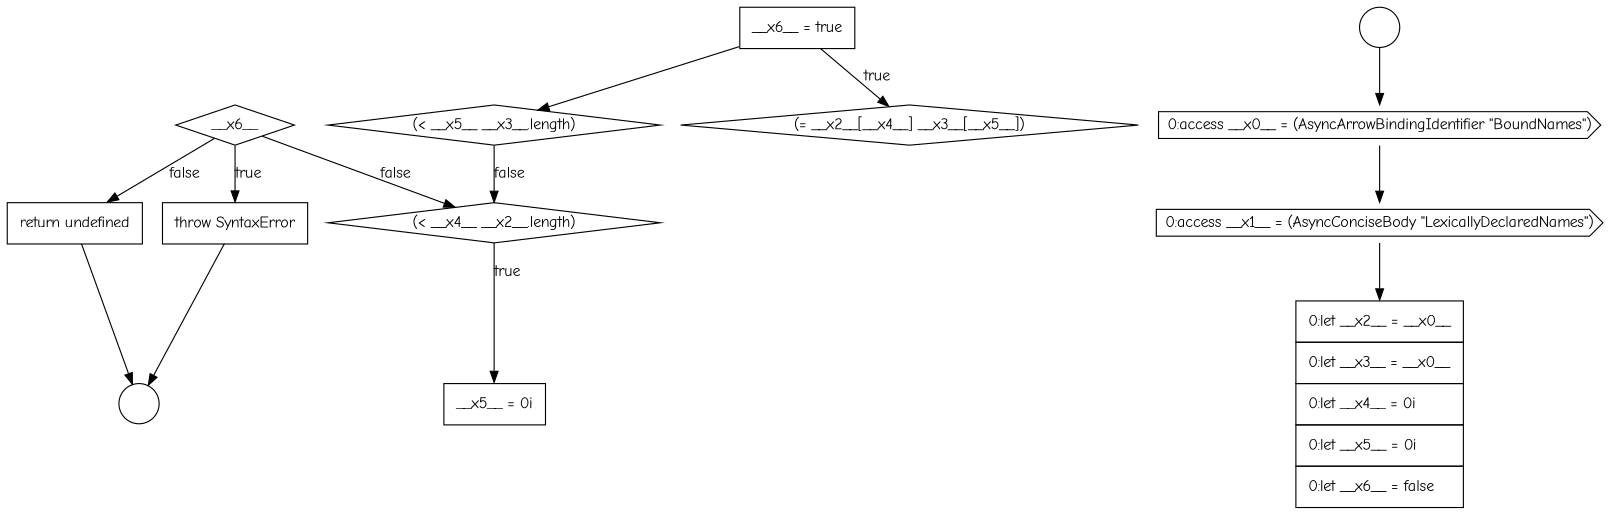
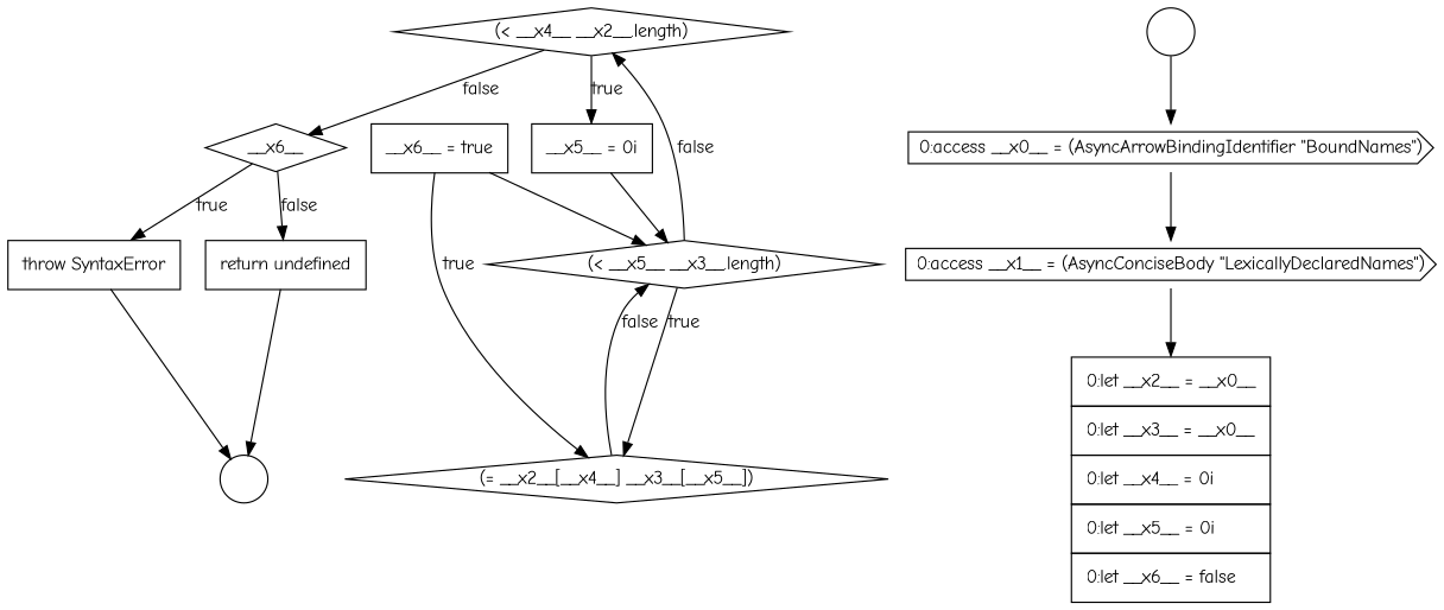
  digraph {
    fontname="Comic Neue"
    node [color=black fillcolor=white fontname="Comic Neue" shape=none style=filled]
    edge [color=black fontname="Comic Neue"]
    n1 [label=<<font color="black">(&lt; __x4__ __x2__.length)</font>> shape=diamond]
    n2 [label=<<font color="black">     <table border="0" cellborder="1" cellspacing="0" cellpadding="10">       <tr><td align="left">__x5__ = 0i</td></tr>     </table>   </font>> margin=0]
    n3 [label=<<font color="black">__x6__</font>> shape=diamond]
    n4 [label=<<font color="black">(&lt; __x5__ __x3__.length)</font>> shape=diamond]
    n5 [label=<<font color="black">     <table border="0" cellborder="1" cellspacing="0" cellpadding="10">       <tr><td align="left">return undefined</td></tr>     </table>   </font>> margin=0]
    n6 [label=<<font color="black">     <table border="0" cellborder="1" cellspacing="0" cellpadding="10">       <tr><td align="left">throw SyntaxError</td></tr>     </table>   </font>> margin=0]
    n7 [label=<<font color="black">(= __x2__[__x4__] __x3__[__x5__])</font>> shape=diamond]
    n8 [label=<<font color="black">     <table border="0" cellborder="1" cellspacing="0" cellpadding="10">       <tr><td align="left">__x6__ = true</td></tr>     </table>   </font>> margin=0]
    n9 [label=<<font color="black">     <table border="0" cellborder="1" cellspacing="0" cellpadding="10">       <tr><td align="left">0:let __x2__ = __x0__</td></tr>       <tr><td align="left">0:let __x3__ = __x0__</td></tr>       <tr><td align="left">0:let __x4__ = 0i</td></tr>       <tr><td align="left">0:let __x5__ = 0i</td></tr>       <tr><td align="left">0:let __x6__ = false</td></tr>     </table>   </font>> margin=0]
    n10 [label=" " shape=circle]
    n11 [label=<<font color="black">0:access __x0__ = (AsyncArrowBindingIdentifier &quot;BoundNames&quot;)</font>> shape=cds]
    n12 [label=<<font color="black">0:access __x1__ = (AsyncConciseBody &quot;LexicallyDeclaredNames&quot;)</font>> shape=cds]
    n13 [label=" " shape=circle]
    n1 -> n2 [label=<<font color="black">true</font>>]
-   n3 -> n1 [label=<<font color="black">false</font>>]
+   n1 -> n3 [label=<<font color="black">false</font>>]
+   n2 -> n4
    n3 -> n5 [label=<<font color="black">false</font>>]
    n3 -> n6 [label=<<font color="black">true</font>>]
    n4 -> n1 [label=<<font color="black">false</font>>]
+   n4 -> n7 [label=<<font color="black">true</font>>]
    n5 -> n13
    n6 -> n13
+   n7 -> n4 [label=<<font color="black">false</font>>]
    n8 -> n4
    n8 -> n7 [label=<<font color="black">true</font>>]
    n10 -> n11
    n11 -> n12
    n12 -> n9
  }
